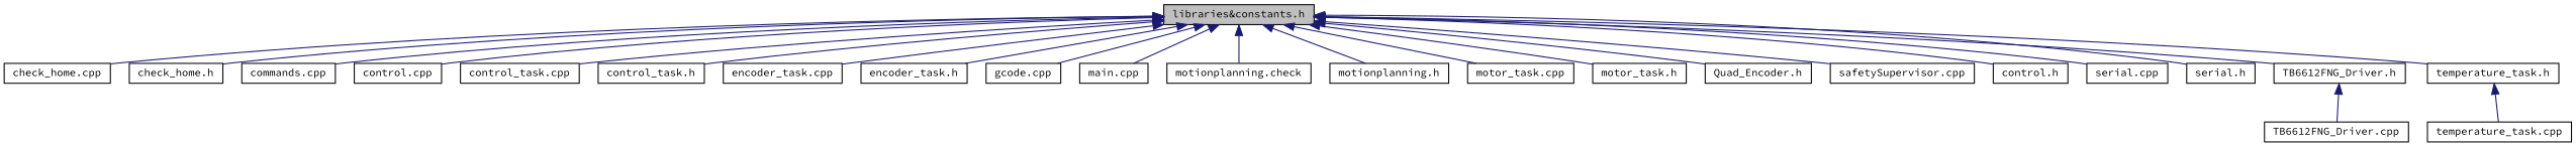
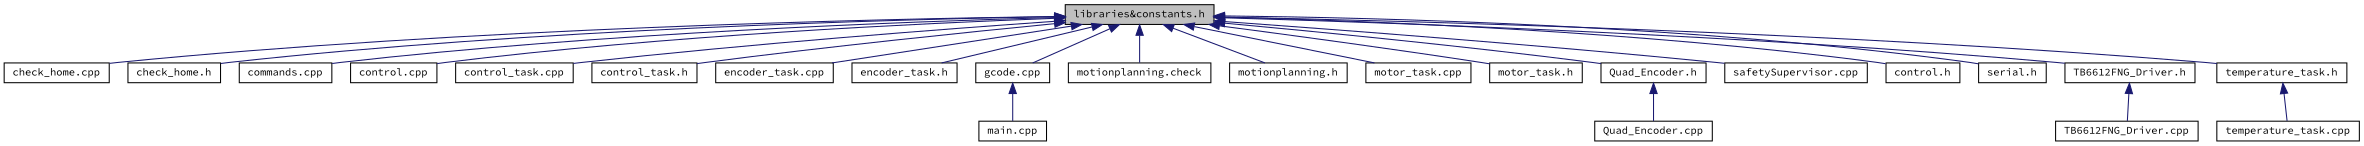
  digraph {
    fontname="Source Code Pro"
    node [color=black fillcolor=white fontname="Source Code Pro" fontsize=10 shape=record style=filled]
    edge [color=midnightblue dir=back fontname="Source Code Pro" fontsize=10 labelfontname=Helvetica labelfontsize=10 style=solid]
    n1 [fillcolor=grey75 fontcolor=black height=0.2 label="libraries&constants.h" width=0.4]
    n2 [height=0.2 label="check_home.cpp" width=0.4]
    n3 [height=0.2 label="check_home.h" width=0.4]
    n4 [height=0.2 label="commands.cpp" width=0.4]
    n5 [height=0.2 label="control.cpp" width=0.4]
    n6 [height=0.2 label="control_task.cpp" width=0.4]
    n7 [height=0.2 label="control_task.h" width=0.4]
    n8 [height=0.2 label="encoder_task.cpp" width=0.4]
    n9 [height=0.2 label="encoder_task.h" width=0.4]
    n10 [height=0.2 label="gcode.cpp" width=0.4]
    n11 [height=0.2 label="main.cpp" width=0.4]
    n12 [height=0.2 label="motionplanning.check" width=0.4]
    n13 [height=0.2 label="motionplanning.h" width=0.4]
    n14 [height=0.2 label="motor_task.cpp" width=0.4]
    n15 [height=0.2 label="motor_task.h" width=0.4]
    n16 [height=0.2 label="Quad_Encoder.h" width=0.4]
    n17 [height=0.2 label="safetySupervisor.cpp" width=0.4]
    n18 [height=0.2 label="control.h" width=0.4]
-   n19 [height=0.2 label="serial.cpp" width=0.4]
    n20 [height=0.2 label="serial.h" width=0.4]
    n21 [height=0.2 label="TB6612FNG_Driver.h" width=0.4]
    n22 [height=0.2 label="temperature_task.h" width=0.4]
+   n23 [height=0.2 label="Quad_Encoder.cpp" width=0.4]
    n24 [height=0.2 label="TB6612FNG_Driver.cpp" width=0.4]
    n25 [height=0.2 label="temperature_task.cpp" width=0.4]
    n1 -> n2
    n1 -> n3
    n1 -> n4
    n1 -> n5
    n1 -> n6
    n1 -> n7
    n1 -> n8
    n1 -> n9
    n1 -> n10
-   n1 -> n11
+   n10 -> n11
    n1 -> n12
    n1 -> n13
    n1 -> n14
    n1 -> n15
    n1 -> n16
    n1 -> n17
    n1 -> n18
-   n1 -> n19
    n1 -> n20
    n1 -> n21
    n1 -> n22
+   n16 -> n23
    n21 -> n24
    n22 -> n25
  }
